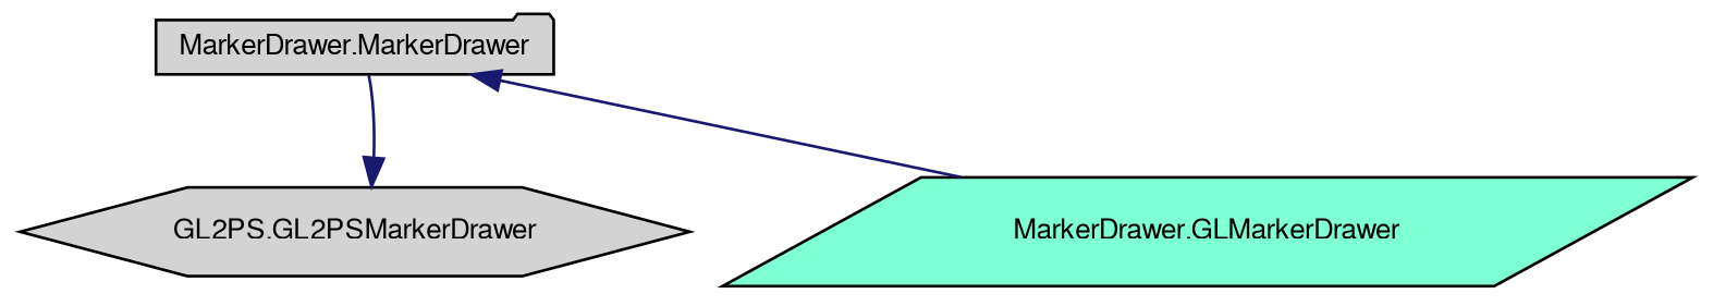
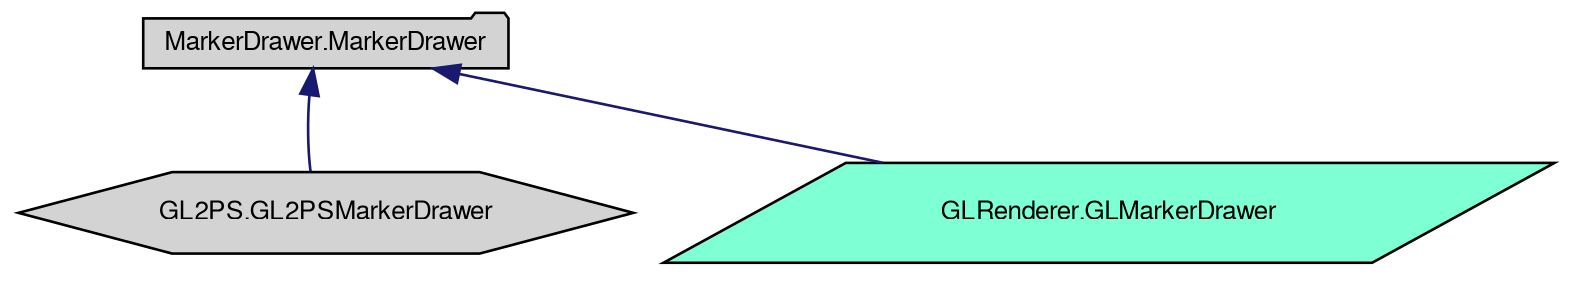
  digraph {
    rankdir=TB
    node [color=black fillcolor=lightgrey fontname=FreeSans fontsize=10 style=filled]
    edge [color=midnightblue dir=back fontname=FreeSans fontsize=10 labelfontname=FreeSans labelfontsize=10 style=solid]
    n1 [height=0.2 label="MarkerDrawer.MarkerDrawer" shape=folder width=0.4]
    n2 [height=0.2 label="GL2PS.GL2PSMarkerDrawer" shape=hexagon width=0.4]
-   n3 [fillcolor=aquamarine height=0.2 label="MarkerDrawer.GLMarkerDrawer" shape=parallelogram width=0.4]
-   n2 -> n1
+   n3 [fillcolor=aquamarine height=0.2 label="GLRenderer.GLMarkerDrawer" shape=parallelogram width=0.4]
+   n1 -> n2
    n1 -> n3
  }
